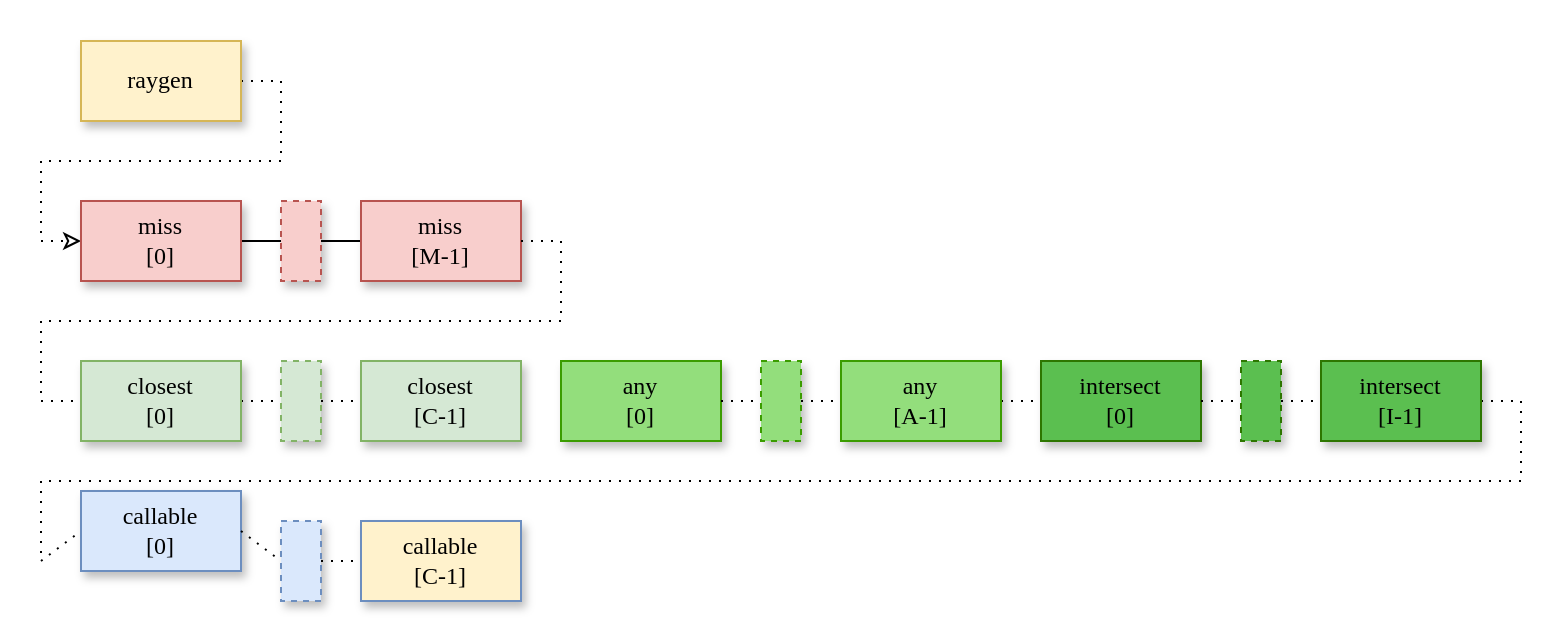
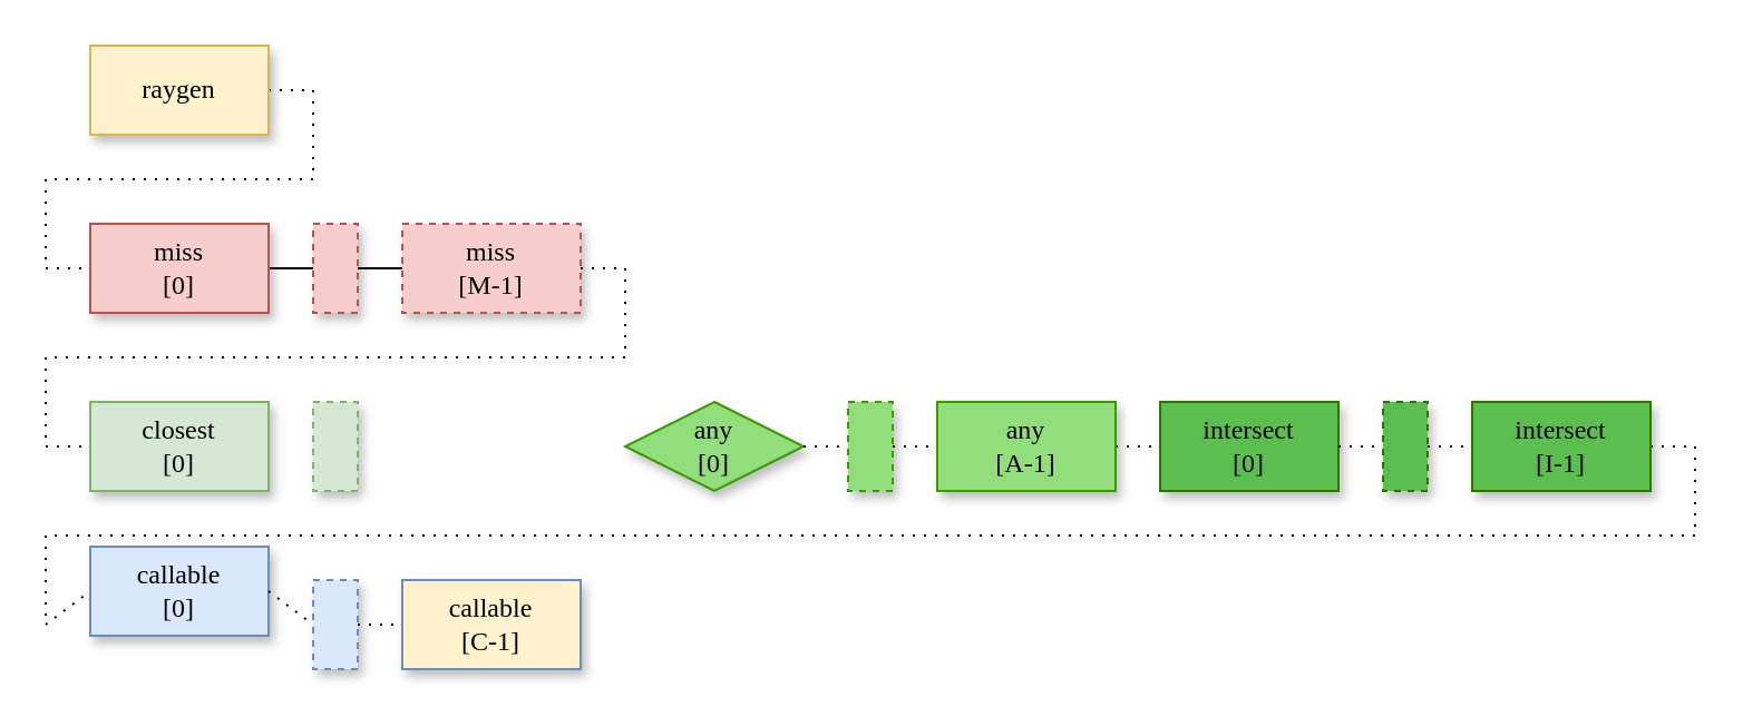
  <mxCell id="0" />
  <mxCell id="1" parent="0" />
- <mxCell id="2" style="edgeStyle=none;rounded=0;html=1;exitX=1;exitY=0.5;exitDx=0;exitDy=0;entryX=0;entryY=0.5;entryDx=0;entryDy=0;dashed=1;dashPattern=1 4;strokeWidth=1;endArrow=classic;endFill=0;" edge="1" parent="1" source="3" target="5"><mxGeometry relative="1" as="geometry"><Array as="points"><mxPoint x="140" y="40" /><mxPoint x="140" y="80" /><mxPoint x="20" y="80" /><mxPoint x="20" y="120" /></Array></mxGeometry></mxCell>
+ <mxCell id="2" style="edgeStyle=none;rounded=0;html=1;exitX=1;exitY=0.5;exitDx=0;exitDy=0;entryX=0;entryY=0.5;entryDx=0;entryDy=0;dashed=1;dashPattern=1 4;strokeWidth=1;endArrow=none;endFill=0;" edge="1" parent="1" source="3" target="5"><mxGeometry relative="1" as="geometry"><Array as="points"><mxPoint x="140" y="40" /><mxPoint x="140" y="80" /><mxPoint x="20" y="80" /><mxPoint x="20" y="120" /></Array></mxGeometry></mxCell>
  <mxCell id="3" value="raygen" style="rounded=0;whiteSpace=wrap;html=1;shadow=1;fontFamily=Lucida Console;fillColor=#fff2cc;strokeColor=#d6b656;" vertex="1" parent="1"><mxGeometry width="80" height="40" as="geometry" x="40" y="20" /></mxCell>
  <mxCell id="4" style="edgeStyle=none;rounded=0;html=1;exitX=1;exitY=0.5;exitDx=0;exitDy=0;entryX=0;entryY=0.5;entryDx=0;entryDy=0;dashed=0;dashPattern=1 4;strokeWidth=1;endArrow=none;endFill=0;" edge="1" parent="1" source="5" target="9"><mxGeometry relative="1" as="geometry" /></mxCell>
  <mxCell id="5" value="miss&lt;br&gt;[0]" style="rounded=0;whiteSpace=wrap;html=1;shadow=1;fontFamily=Lucida Console;fillColor=#f8cecc;strokeColor=#b85450;" vertex="1" parent="1"><mxGeometry y="100" width="80" height="40" as="geometry" x="40" /></mxCell>
  <mxCell id="6" value="callable&lt;br&gt;[C-1]" style="rounded=0;whiteSpace=wrap;html=1;shadow=1;fontFamily=Lucida Console;fillColor=#fff2cc;strokeColor=#6c8ebf;" vertex="1" parent="1"><mxGeometry x="180" y="260" width="80" height="40" as="geometry" /></mxCell>
  <mxCell id="7" style="edgeStyle=none;rounded=0;html=1;exitX=1;exitY=0.5;exitDx=0;exitDy=0;entryX=0;entryY=0.5;entryDx=0;entryDy=0;dashed=1;dashPattern=1 4;strokeWidth=1;endArrow=none;endFill=0;startArrow=none;" edge="1" parent="1" source="29" target="6"><mxGeometry relative="1" as="geometry" /></mxCell>
  <mxCell id="8" value="callable&lt;br&gt;[0]" style="rounded=0;whiteSpace=wrap;html=1;shadow=1;fontFamily=Lucida Console;fillColor=#dae8fc;strokeColor=#6c8ebf;" vertex="1" parent="1"><mxGeometry x="40" y="245" width="80" height="40" as="geometry" /></mxCell>
- <mxCell id="9" value="miss&lt;br&gt;[M-1]" style="rounded=0;whiteSpace=wrap;html=1;shadow=1;fontFamily=Lucida Console;fillColor=#f8cecc;strokeColor=#b85450;" vertex="1" parent="1"><mxGeometry x="180" y="100" width="80" height="40" as="geometry" /></mxCell>
- <mxCell id="10" style="edgeStyle=none;rounded=0;html=1;exitX=1;exitY=0.5;exitDx=0;exitDy=0;entryX=0;entryY=0.5;entryDx=0;entryDy=0;dashed=1;dashPattern=1 4;strokeWidth=1;endArrow=none;endFill=0;" edge="1" parent="1" source="11" target="12"><mxGeometry relative="1" as="geometry" /></mxCell>
+ <mxCell id="9" value="miss&lt;br&gt;[M-1]" style="rounded=0;whiteSpace=wrap;html=1;shadow=1;fontFamily=Lucida Console;fillColor=#f8cecc;strokeColor=#b85450;dashed=1;" vertex="1" parent="1"><mxGeometry x="180" y="100" width="80" height="40" as="geometry" /></mxCell>
  <mxCell id="11" value="closest&lt;br&gt;[0]" style="rounded=0;whiteSpace=wrap;html=1;shadow=1;fontFamily=Lucida Console;fillColor=#d5e8d4;strokeColor=#82b366;" vertex="1" parent="1"><mxGeometry y="180" width="80" height="40" as="geometry" x="40" /></mxCell>
- <mxCell id="12" value="closest&lt;br&gt;[C-1]" style="rounded=0;whiteSpace=wrap;html=1;shadow=1;fontFamily=Lucida Console;fillColor=#d5e8d4;strokeColor=#82b366;" vertex="1" parent="1"><mxGeometry x="180" y="180" width="80" height="40" as="geometry" /></mxCell>
  <mxCell id="13" style="edgeStyle=none;rounded=0;html=1;exitX=1;exitY=0.5;exitDx=0;exitDy=0;entryX=0;entryY=0.5;entryDx=0;entryDy=0;dashed=1;dashPattern=1 4;strokeWidth=1;endArrow=none;endFill=0;startArrow=none;" edge="1" parent="1" source="24" target="16"><mxGeometry relative="1" as="geometry" /></mxCell>
- <mxCell id="14" value="any&lt;br&gt;[0]" style="rounded=0;whiteSpace=wrap;html=1;shadow=1;fontFamily=Lucida Console;fillColor=#93DE7C;strokeColor=#3B9C00;fontColor=#000000;" vertex="1" parent="1"><mxGeometry x="280" y="180" width="80" height="40" as="geometry" /></mxCell>
+ <mxCell id="14" value="any&lt;br&gt;[0]" style="rhombus;whiteSpace=wrap;html=1;shadow=1;fontFamily=Lucida Console;fillColor=#93DE7C;strokeColor=#3B9C00;fontColor=#000000;" vertex="1" parent="1"><mxGeometry x="280" y="180" width="80" height="40" as="geometry" /></mxCell>
  <mxCell id="15" style="edgeStyle=none;rounded=0;html=1;exitX=1;exitY=0.5;exitDx=0;exitDy=0;entryX=0;entryY=0.5;entryDx=0;entryDy=0;dashed=1;dashPattern=1 4;strokeWidth=1;endArrow=none;endFill=0;" edge="1" parent="1" source="16" target="18"><mxGeometry relative="1" as="geometry" /></mxCell>
  <mxCell id="16" value="any&lt;br&gt;[A-1]" style="rounded=0;whiteSpace=wrap;html=1;shadow=1;fontFamily=Lucida Console;fillColor=#93DE7C;strokeColor=#3B9C00;fontColor=#000000;" vertex="1" parent="1"><mxGeometry x="420" y="180" width="80" height="40" as="geometry" /></mxCell>
  <mxCell id="17" style="edgeStyle=none;rounded=0;html=1;exitX=1;exitY=0.5;exitDx=0;exitDy=0;entryX=0;entryY=0.5;entryDx=0;entryDy=0;dashed=1;dashPattern=1 4;strokeWidth=1;endArrow=none;endFill=0;startArrow=none;" edge="1" parent="1" source="27" target="20"><mxGeometry relative="1" as="geometry" /></mxCell>
  <mxCell id="18" value="intersect&lt;br&gt;[0]" style="rounded=0;whiteSpace=wrap;html=1;shadow=1;fontFamily=Lucida Console;fillColor=#5BBF50;strokeColor=#2D7600;fontColor=#000000;" vertex="1" parent="1"><mxGeometry x="520" y="180" width="80" height="40" as="geometry" /></mxCell>
  <mxCell id="19" style="edgeStyle=none;rounded=0;html=1;exitX=1;exitY=0.5;exitDx=0;exitDy=0;entryX=0;entryY=0.5;entryDx=0;entryDy=0;dashed=1;dashPattern=1 4;strokeWidth=1;endArrow=none;endFill=0;" edge="1" parent="1" source="20" target="8"><mxGeometry relative="1" as="geometry"><Array as="points"><mxPoint x="760" y="200" /><mxPoint x="760" y="240" /><mxPoint x="20" y="240" /><mxPoint x="20" y="280" /></Array></mxGeometry></mxCell>
  <mxCell id="20" value="intersect&lt;br&gt;[I-1]" style="rounded=0;whiteSpace=wrap;html=1;shadow=1;fontFamily=Lucida Console;fillColor=#5BBF50;strokeColor=#2D7600;fontColor=#000000;" vertex="1" parent="1"><mxGeometry x="660" y="180" width="80" height="40" as="geometry" /></mxCell>
  <mxCell id="21" style="edgeStyle=none;rounded=0;html=1;entryX=0;entryY=0.5;entryDx=0;entryDy=0;dashed=1;dashPattern=1 4;strokeWidth=1;endArrow=none;endFill=0;exitX=1;exitY=0.5;exitDx=0;exitDy=0;" edge="1" parent="1" source="9" target="11"><mxGeometry relative="1" as="geometry"><mxPoint x="250" y="130" as="sourcePoint" /><mxPoint x="160" y="200" as="targetPoint" /><Array as="points"><mxPoint x="280" y="120" /><mxPoint x="280" y="160" /><mxPoint x="20" y="160" /><mxPoint x="20" y="200" /></Array></mxGeometry></mxCell>
  <mxCell id="22" value="" style="rounded=0;whiteSpace=wrap;html=1;shadow=1;fontFamily=Lucida Console;fillColor=#f8cecc;strokeColor=#b85450;dashed=1;" vertex="1" parent="1"><mxGeometry x="140" y="100" width="20" height="40" as="geometry" /></mxCell>
  <mxCell id="23" value="" style="edgeStyle=none;rounded=0;html=1;exitX=1;exitY=0.5;exitDx=0;exitDy=0;entryX=0;entryY=0.5;entryDx=0;entryDy=0;dashed=1;dashPattern=1 4;strokeWidth=1;endArrow=none;endFill=0;" edge="1" parent="1" source="14" target="24"><mxGeometry relative="1" as="geometry"><mxPoint x="400" y="200" as="sourcePoint" /><mxPoint x="465" y="200" as="targetPoint" /></mxGeometry></mxCell>
  <mxCell id="24" value="" style="rounded=0;whiteSpace=wrap;html=1;shadow=1;fontFamily=Lucida Console;fillColor=#93DE7C;strokeColor=#3B9C00;fontColor=#000000;dashed=1;" vertex="1" parent="1"><mxGeometry x="380" y="180" width="20" height="40" as="geometry" /></mxCell>
  <mxCell id="25" value="" style="rounded=0;whiteSpace=wrap;html=1;shadow=1;fontFamily=Lucida Console;fillColor=#d5e8d4;strokeColor=#82b366;dashed=1;" vertex="1" parent="1"><mxGeometry x="140" y="180" width="20" height="40" as="geometry" /></mxCell>
  <mxCell id="26" value="" style="edgeStyle=none;rounded=0;html=1;exitX=1;exitY=0.5;exitDx=0;exitDy=0;entryX=0;entryY=0.5;entryDx=0;entryDy=0;dashed=1;dashPattern=1 4;strokeWidth=1;endArrow=none;endFill=0;" edge="1" parent="1" source="18" target="27"><mxGeometry relative="1" as="geometry"><mxPoint x="600" y="200" as="sourcePoint" /><mxPoint x="700" y="200" as="targetPoint" /></mxGeometry></mxCell>
  <mxCell id="27" value="" style="rounded=0;whiteSpace=wrap;html=1;shadow=1;fontFamily=Lucida Console;fillColor=#5BBF50;strokeColor=#2D7600;fontColor=#000000;dashed=1;" vertex="1" parent="1"><mxGeometry x="620" y="180" width="20" height="40" as="geometry" /></mxCell>
  <mxCell id="28" value="" style="edgeStyle=none;rounded=0;html=1;exitX=1;exitY=0.5;exitDx=0;exitDy=0;entryX=0;entryY=0.5;entryDx=0;entryDy=0;dashed=1;dashPattern=1 4;strokeWidth=1;endArrow=none;endFill=0;" edge="1" parent="1" source="8" target="29"><mxGeometry relative="1" as="geometry"><mxPoint x="120" y="280" as="sourcePoint" /><mxPoint x="180" y="280" as="targetPoint" /></mxGeometry></mxCell>
  <mxCell id="29" value="" style="rounded=0;whiteSpace=wrap;html=1;shadow=1;fontFamily=Lucida Console;fillColor=#dae8fc;strokeColor=#6c8ebf;dashed=1;" vertex="1" parent="1"><mxGeometry x="140" y="260" width="20" height="40" as="geometry" /></mxCell>
